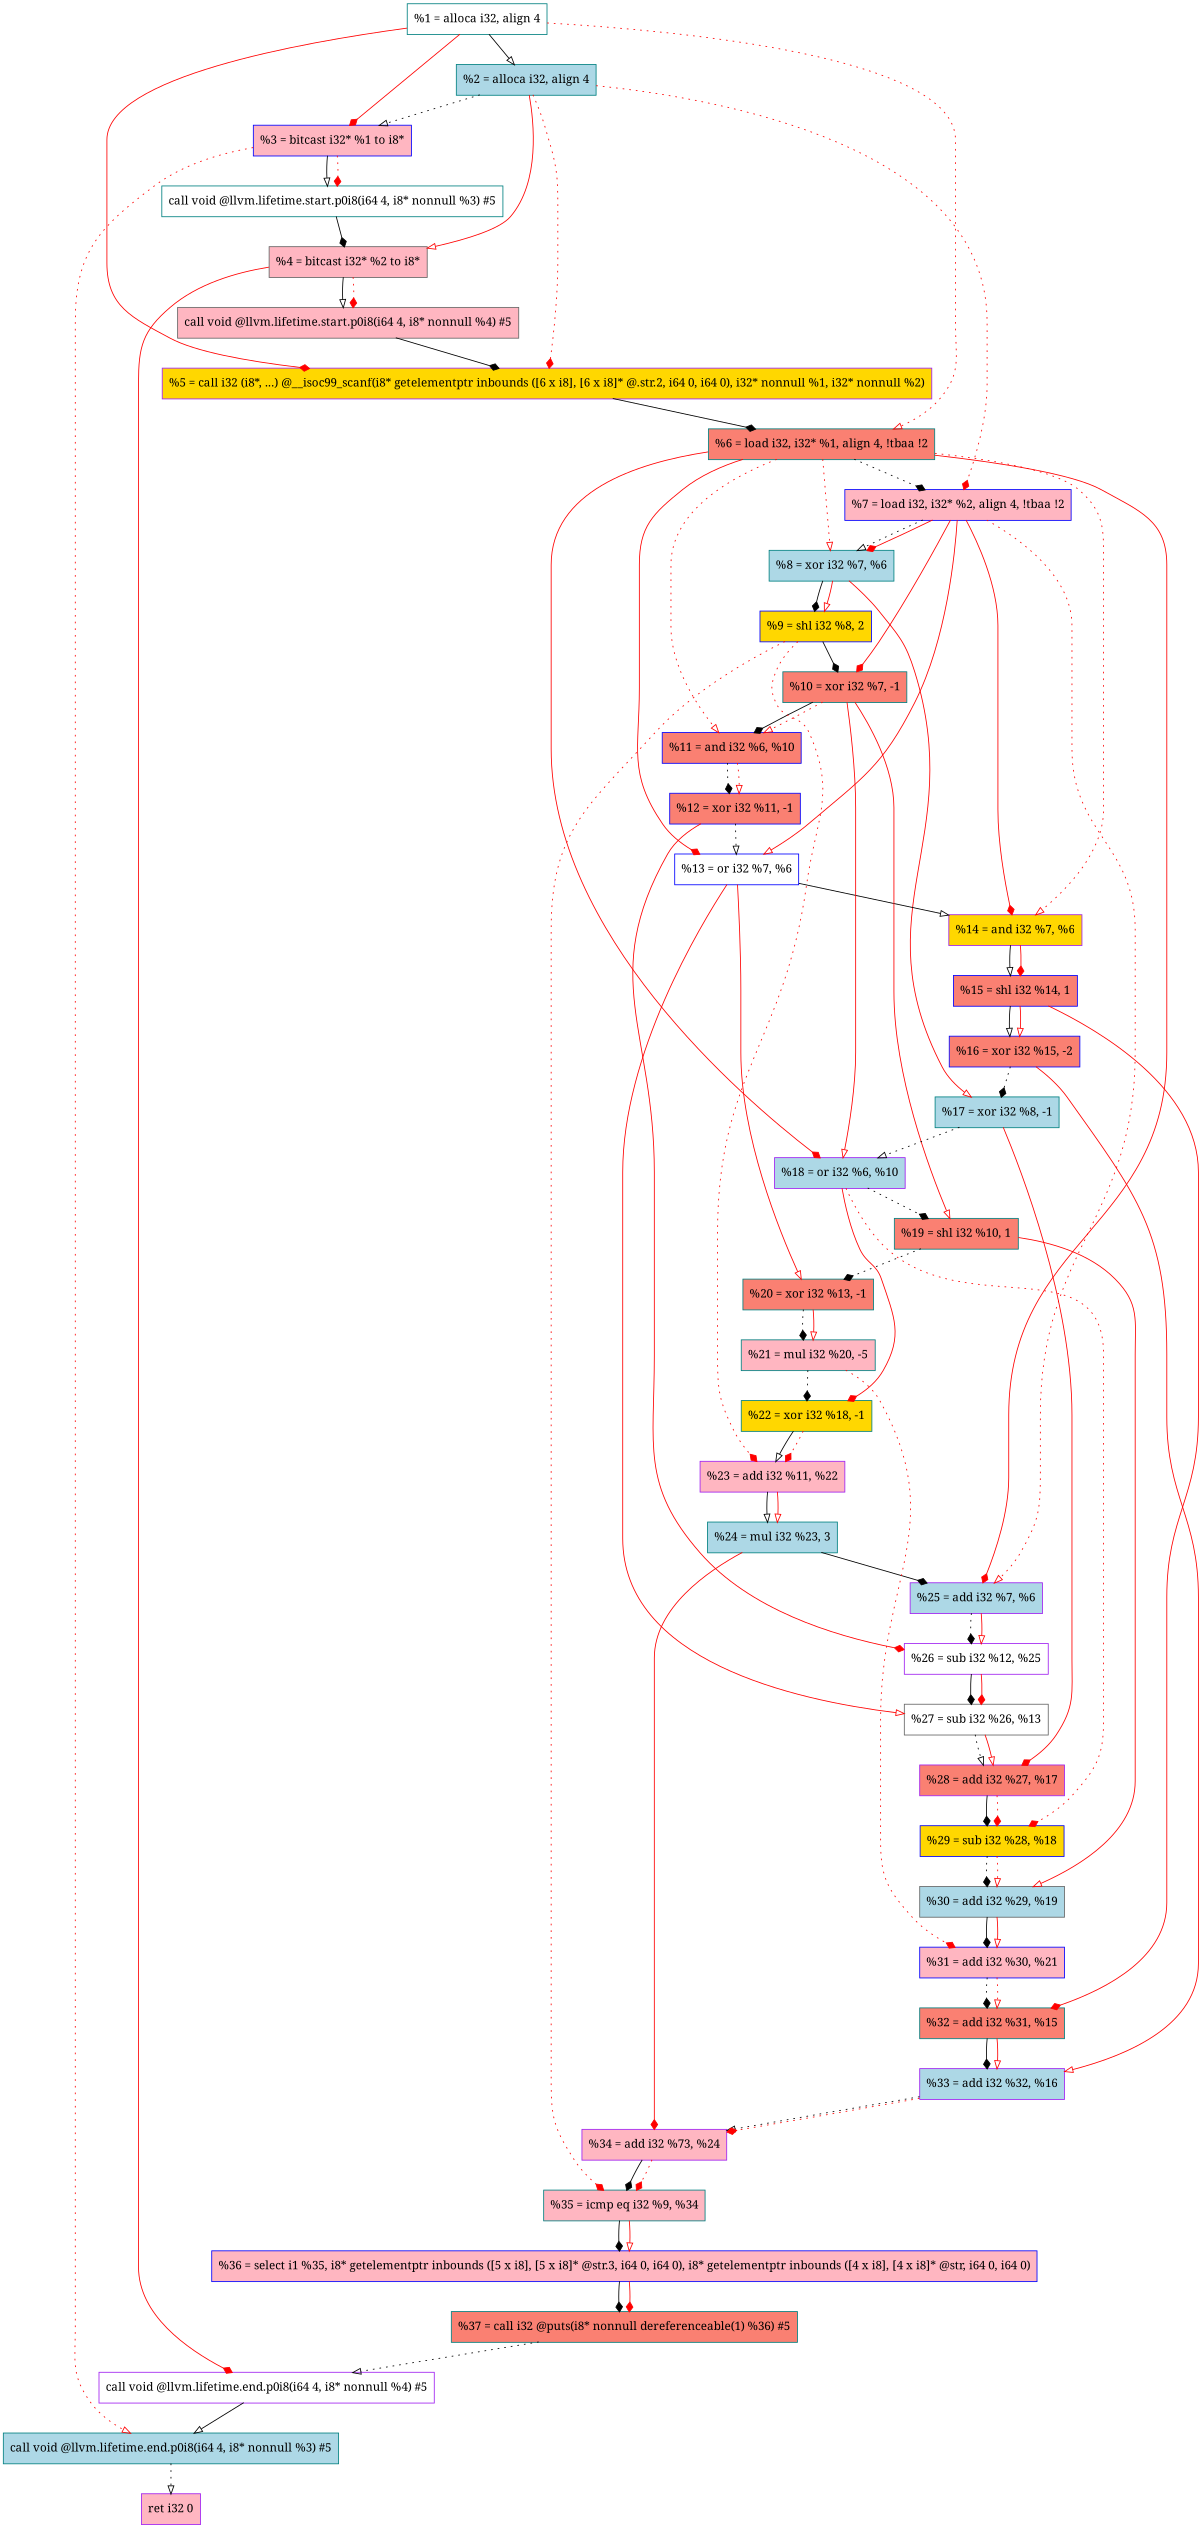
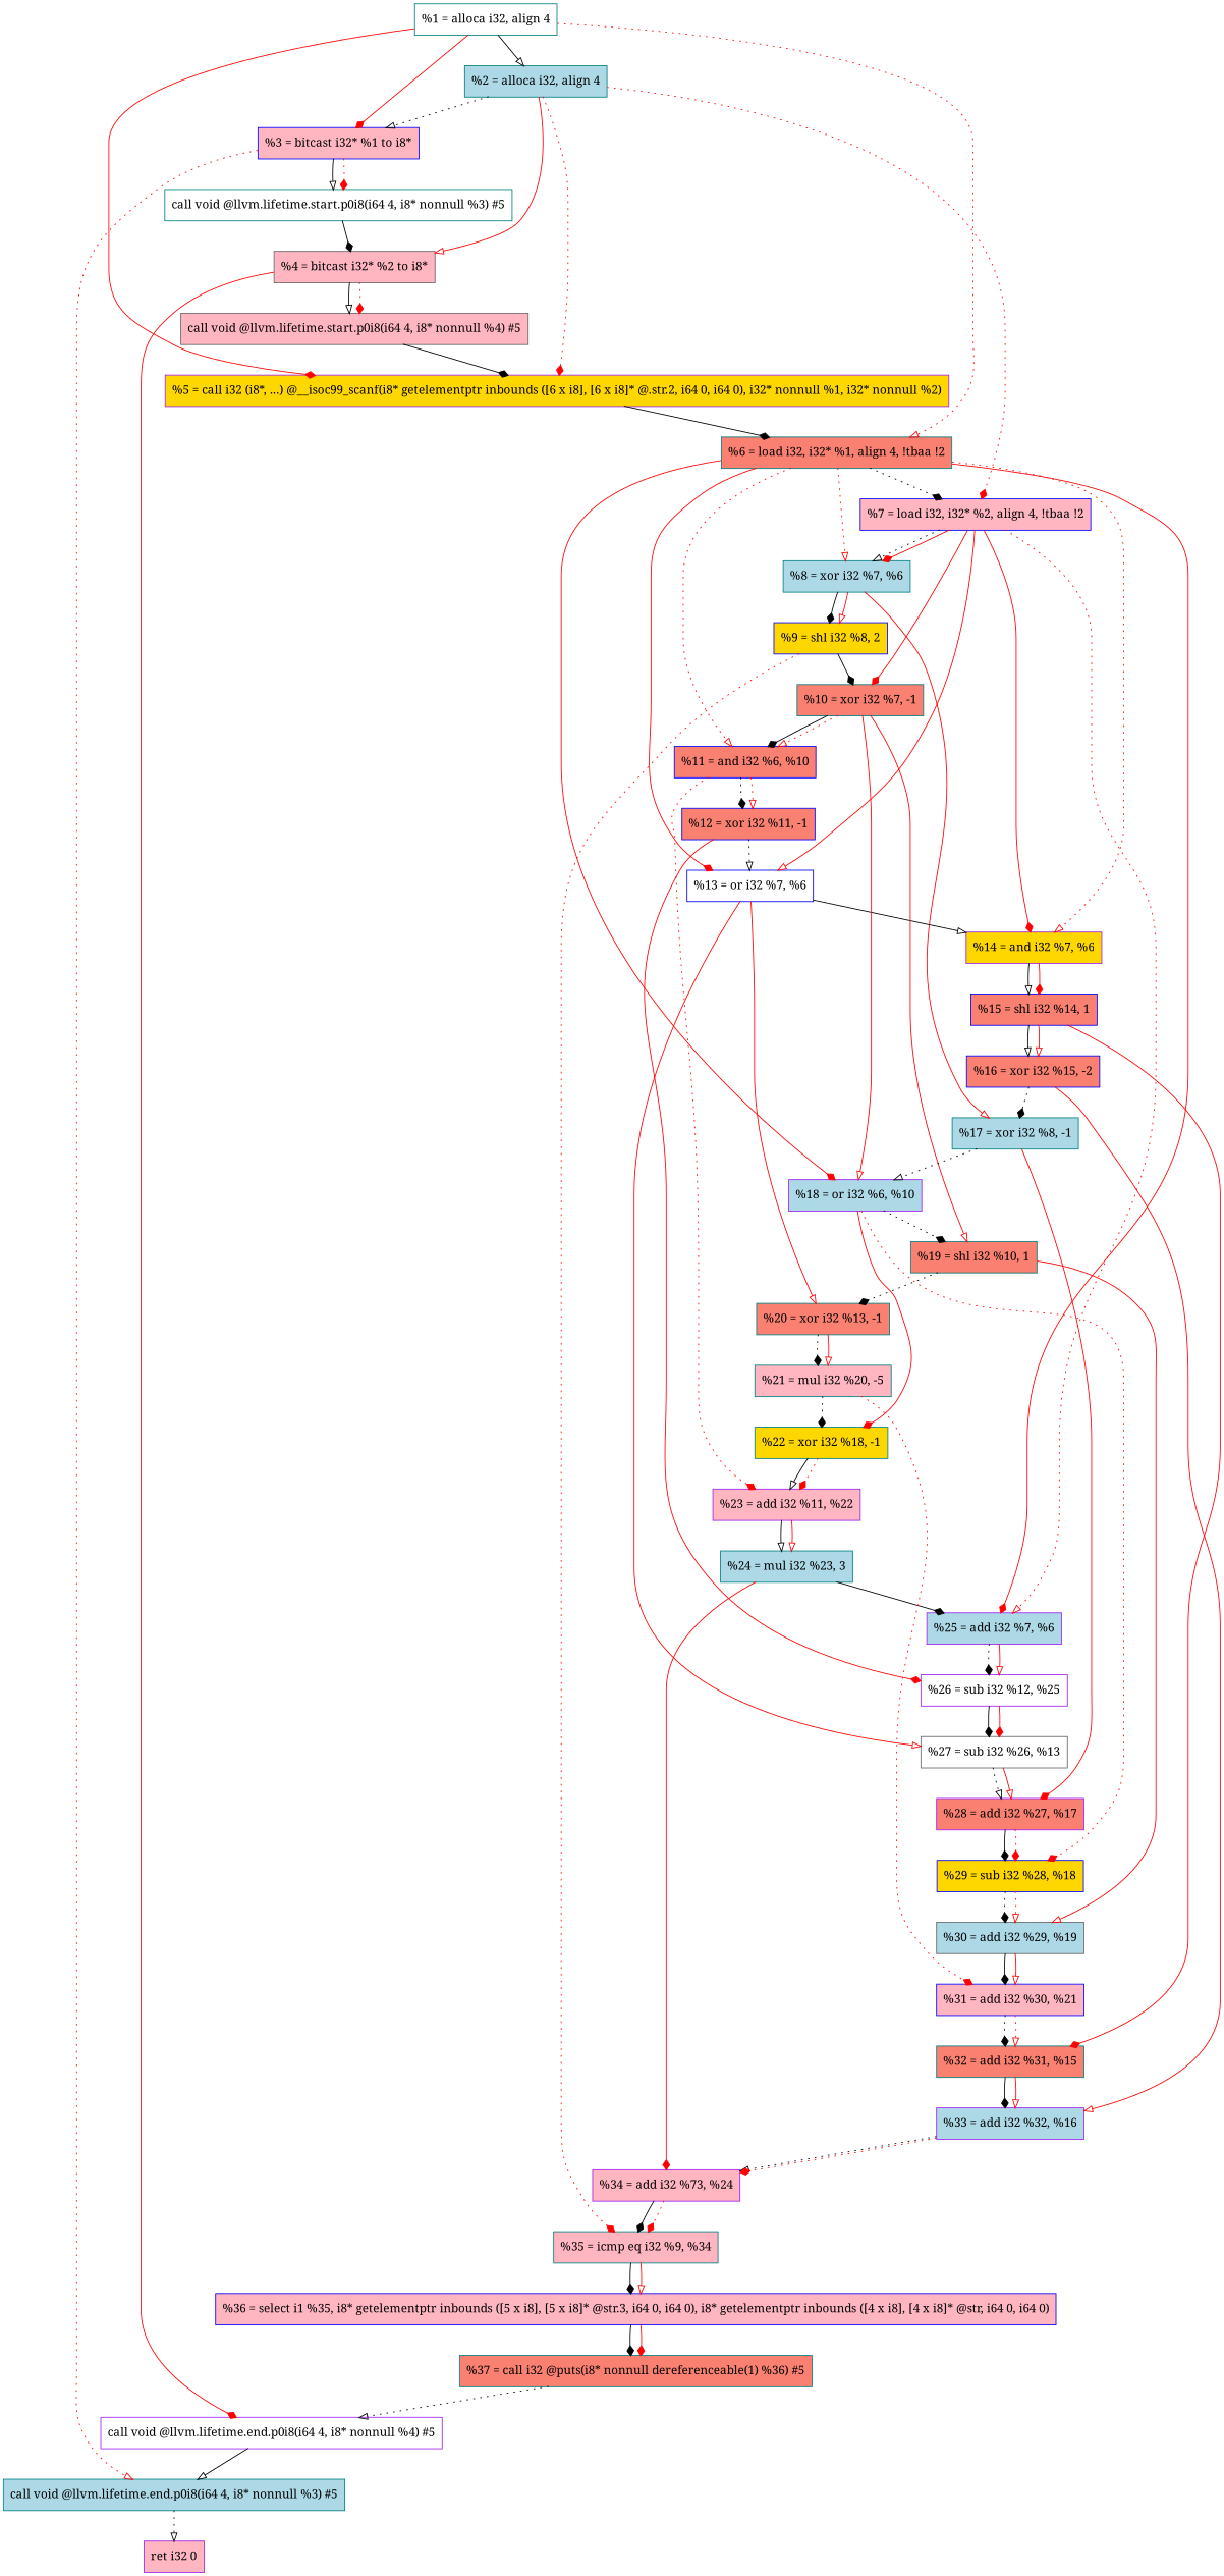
  digraph {
    fontname="Noto Serif"
    node [color=teal fillcolor=lightpink fontname="Noto Serif" shape=record style=filled]
    edge [arrowhead=diamond fontname="Noto Serif" style=solid color=red]
    n1 [fillcolor=white label="  %1 = alloca i32, align 4"]
    n2 [fillcolor=lightblue label="  %2 = alloca i32, align 4"]
    n3 [color=blue label="  %3 = bitcast i32* %1 to i8*"]
    n4 [color=purple fillcolor=gold label="  %5 = call i32 (i8*, ...) @__isoc99_scanf(i8* getelementptr inbounds ([6 x i8], [6 x i8]* @.str.2, i64 0, i64 0), i32* nonnull %1, i32* nonnull %2)"]
    n5 [fillcolor=salmon label="  %6 = load i32, i32* %1, align 4, !tbaa !2"]
    n6 [color=gray40 label="  %4 = bitcast i32* %2 to i8*"]
    n7 [color=blue label="  %7 = load i32, i32* %2, align 4, !tbaa !2"]
    n8 [fillcolor=white label="  call void @llvm.lifetime.start.p0i8(i64 4, i8* nonnull %3) #5"]
    n9 [fillcolor=lightblue label="  call void @llvm.lifetime.end.p0i8(i64 4, i8* nonnull %3) #5"]
    n10 [fillcolor=lightblue label="  %8 = xor i32 %7, %6"]
    n11 [color=blue fillcolor=salmon label="  %11 = and i32 %6, %10"]
    n12 [color=blue fillcolor=white label="  %13 = or i32 %7, %6"]
    n13 [color=purple fillcolor=gold label="  %14 = and i32 %7, %6"]
    n14 [color=purple fillcolor=lightblue label="  %18 = or i32 %6, %10"]
    n15 [color=purple fillcolor=lightblue label="  %25 = add i32 %7, %6"]
    n16 [color=gray40 label="  call void @llvm.lifetime.start.p0i8(i64 4, i8* nonnull %4) #5"]
    n17 [color=purple fillcolor=white label="  call void @llvm.lifetime.end.p0i8(i64 4, i8* nonnull %4) #5"]
    n18 [fillcolor=salmon label="  %10 = xor i32 %7, -1"]
    n19 [color=purple label="  ret i32 0"]
    n20 [color=blue fillcolor=gold label="  %9 = shl i32 %8, 2"]
    n21 [fillcolor=lightblue label="  %17 = xor i32 %8, -1"]
    n22 [color=blue fillcolor=salmon label="  %12 = xor i32 %11, -1"]
    n23 [color=purple label="  %23 = add i32 %11, %22"]
    n24 [fillcolor=salmon label="  %20 = xor i32 %13, -1"]
    n25 [color=gray40 fillcolor=white label="  %27 = sub i32 %26, %13"]
    n26 [color=blue fillcolor=salmon label="  %15 = shl i32 %14, 1"]
    n27 [fillcolor=salmon label="  %19 = shl i32 %10, 1"]
    n28 [fillcolor=gold label="  %22 = xor i32 %18, -1"]
    n29 [color=blue fillcolor=gold label="  %29 = sub i32 %28, %18"]
    n30 [color=purple fillcolor=white label="  %26 = sub i32 %12, %25"]
    n31 [label="  %35 = icmp eq i32 %9, %34"]
    n32 [color=purple fillcolor=salmon label="  %28 = add i32 %27, %17"]
    n33 [color=blue label="  %36 = select i1 %35, i8* getelementptr inbounds ([5 x i8], [5 x i8]* @str.3, i64 0, i64 0), i8* getelementptr inbounds ([4 x i8], [4 x i8]* @str, i64 0, i64 0)"]
    n34 [color=gray40 fillcolor=lightblue label="  %30 = add i32 %29, %19"]
    n35 [fillcolor=lightblue label="  %24 = mul i32 %23, 3"]
    n36 [label="  %21 = mul i32 %20, -5"]
    n37 [color=blue fillcolor=salmon label="  %16 = xor i32 %15, -2"]
    n38 [fillcolor=salmon label="  %32 = add i32 %31, %15"]
    n39 [color=purple fillcolor=lightblue label="  %33 = add i32 %32, %16"]
    n40 [color=purple label="%34 = add i32 %73, %24"]
    n41 [color=blue label="  %31 = add i32 %30, %21"]
    n42 [fillcolor=salmon label="  %37 = call i32 @puts(i8* nonnull dereferenceable(1) %36) #5"]
    n1 -> n2 [arrowhead=onormal color=""]
    n1 -> n3
    n1 -> n4
    n1 -> n5 [arrowhead=onormal style=dotted]
    n2 -> n3 [arrowhead=onormal style=dotted color=""]
    n2 -> n4 [style=dotted]
    n2 -> n6 [arrowhead=onormal]
    n2 -> n7 [style=dotted]
    n3 -> n8 [arrowhead=onormal color=""]
    n3 -> n8 [style=dotted]
    n3 -> n9 [arrowhead=onormal style=dotted]
    n4 -> n5 [color=""]
    n5 -> n7 [style=dotted color=""]
    n5 -> n10 [arrowhead=onormal style=dotted]
    n5 -> n11 [arrowhead=onormal style=dotted]
    n5 -> n12
    n5 -> n13 [arrowhead=onormal style=dotted]
    n5 -> n14
    n5 -> n15
    n6 -> n16 [arrowhead=onormal color=""]
    n6 -> n16 [style=dotted]
    n6 -> n17
    n7 -> n10 [arrowhead=onormal style=dotted color=""]
    n7 -> n10
    n7 -> n12 [arrowhead=onormal]
    n7 -> n13
    n7 -> n15 [arrowhead=onormal style=dotted]
    n7 -> n18
    n8 -> n6 [color=""]
    n9 -> n19 [arrowhead=onormal style=dotted color=""]
    n10 -> n20 [color=""]
    n10 -> n20 [arrowhead=onormal]
    n10 -> n21 [arrowhead=onormal]
    n11 -> n22 [style=dotted color=""]
    n11 -> n22 [arrowhead=onormal style=dotted]
-   n20 -> n23 [style=dotted]
+   n11 -> n23 [style=dotted]
    n12 -> n13 [arrowhead=onormal color=""]
    n12 -> n24 [arrowhead=onormal]
    n12 -> n25 [arrowhead=onormal]
    n13 -> n26 [arrowhead=onormal color=""]
    n13 -> n26
    n14 -> n27 [style=dotted color=""]
    n14 -> n28
    n14 -> n29 [style=dotted]
    n15 -> n30 [style=dotted color=""]
    n15 -> n30 [arrowhead=onormal]
    n16 -> n4 [color=""]
    n17 -> n9 [arrowhead=onormal color=""]
    n18 -> n11 [color=""]
    n18 -> n11 [arrowhead=onormal style=dotted]
    n18 -> n14 [arrowhead=onormal]
    n18 -> n27 [arrowhead=onormal]
    n20 -> n18 [color=""]
    n20 -> n31 [style=dotted]
    n21 -> n14 [arrowhead=onormal style=dotted color=""]
    n21 -> n32
    n22 -> n12 [arrowhead=onormal style=dotted color=""]
    n22 -> n30
    n23 -> n35 [arrowhead=onormal color=""]
    n23 -> n35 [arrowhead=onormal]
    n24 -> n36 [style=dotted color=""]
    n24 -> n36 [arrowhead=onormal]
    n25 -> n32 [arrowhead=onormal style=dotted color=""]
    n25 -> n32 [arrowhead=onormal]
    n26 -> n37 [arrowhead=onormal color=""]
    n26 -> n37 [arrowhead=onormal]
    n26 -> n38
    n27 -> n24 [style=dotted color=""]
    n27 -> n34 [arrowhead=onormal]
    n28 -> n23 [arrowhead=onormal color=""]
    n28 -> n23 [style=dotted]
    n29 -> n34 [style=dotted color=""]
    n29 -> n34 [arrowhead=onormal style=dotted]
    n30 -> n25 [color=""]
    n30 -> n25
    n31 -> n33 [color=""]
    n31 -> n33 [arrowhead=onormal]
    n32 -> n29 [color=""]
    n32 -> n29 [style=dotted]
    n33 -> n42 [color=""]
    n33 -> n42
    n34 -> n41 [color=""]
    n34 -> n41 [arrowhead=onormal]
    n35 -> n15 [color=""]
    n35 -> n40
    n36 -> n28 [style=dotted color=""]
    n36 -> n41 [style=dotted]
    n37 -> n21 [style=dotted color=""]
    n37 -> n39 [arrowhead=onormal]
    n38 -> n39 [color=""]
    n38 -> n39 [arrowhead=onormal]
    n39 -> n40 [arrowhead=onormal style=dotted color=""]
    n39 -> n40 [style=dotted]
    n40 -> n31 [color=""]
    n40 -> n31 [style=dotted]
    n41 -> n38 [style=dotted color=""]
    n41 -> n38 [arrowhead=onormal style=dotted]
    n42 -> n17 [arrowhead=onormal style=dotted color=""]
  }
